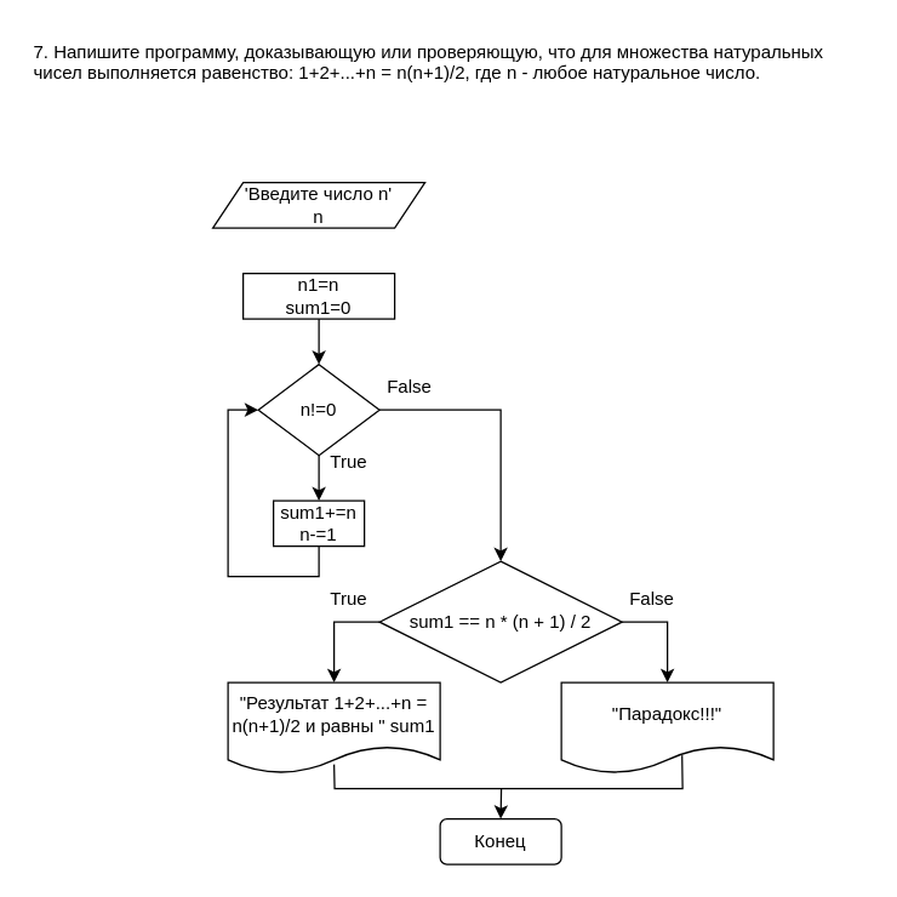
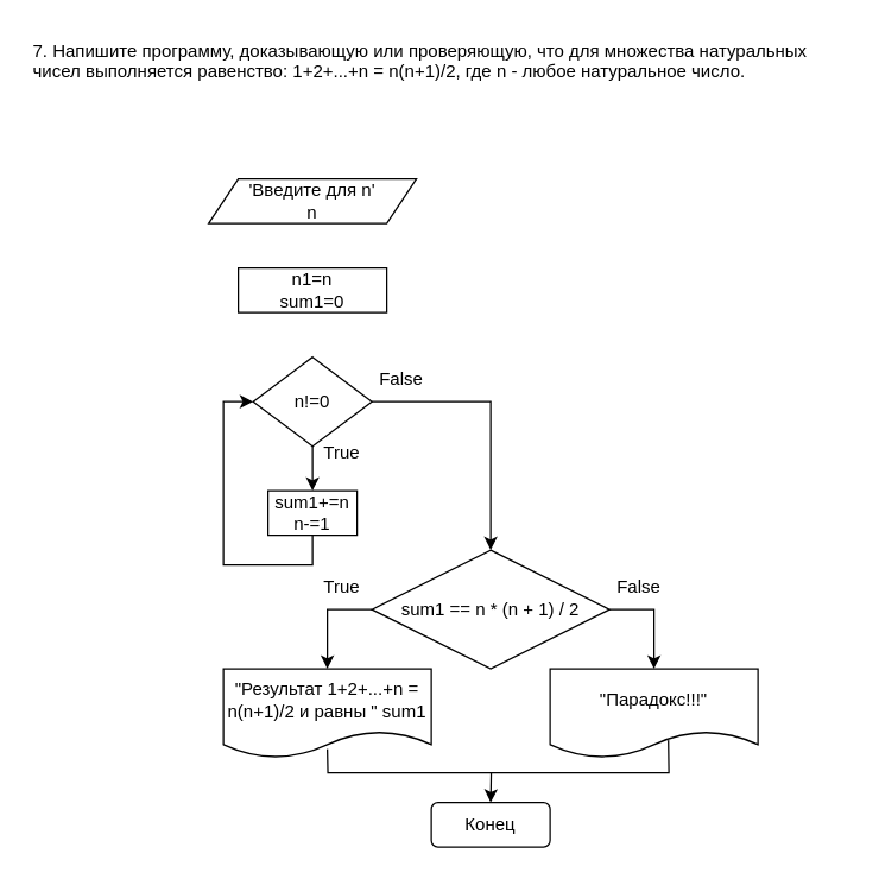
  <mxCell id="0" />
  <mxCell id="1" parent="0" />
  <mxCell id="2" value="n1=n&lt;br&gt;sum1=0" style="rounded=0;whiteSpace=wrap;html=1;" parent="1" vertex="1"><mxGeometry x="160" y="180" width="100" height="30" as="geometry" /></mxCell>
  <mxCell id="3" value="n!=0" style="rhombus;whiteSpace=wrap;html=1;" parent="1" vertex="1"><mxGeometry x="170" y="240" width="80" height="60" as="geometry" /></mxCell>
  <mxCell id="4" value="Конец" style="rounded=1;whiteSpace=wrap;html=1;" parent="1" vertex="1"><mxGeometry x="290" y="540" width="80" height="30" as="geometry" /></mxCell>
  <mxCell id="5" value="True" style="text;html=1;strokeColor=none;fillColor=none;align=center;verticalAlign=middle;whiteSpace=wrap;rounded=0;" parent="1" vertex="1"><mxGeometry x="200" y="290" width="60" height="30" as="geometry" /></mxCell>
  <mxCell id="6" value="False" style="text;html=1;strokeColor=none;fillColor=none;align=center;verticalAlign=middle;whiteSpace=wrap;rounded=0;" parent="1" vertex="1"><mxGeometry x="240" y="240" width="60" height="30" as="geometry" /></mxCell>
  <mxCell id="7" value="&quot;Результат 1+2+...+n = n(n+1)/2 и равны &quot; sum1" style="shape=document;whiteSpace=wrap;html=1;boundedLbl=1;" vertex="1" parent="1"><mxGeometry x="150" y="450" width="140" height="60" as="geometry" /></mxCell>
  <mxCell id="8" value="True" style="text;html=1;strokeColor=none;fillColor=none;align=center;verticalAlign=middle;whiteSpace=wrap;rounded=0;" vertex="1" parent="1"><mxGeometry x="200" y="380" width="60" height="30" as="geometry" /></mxCell>
  <mxCell id="9" value="False" style="text;html=1;strokeColor=none;fillColor=none;align=center;verticalAlign=middle;whiteSpace=wrap;rounded=0;" vertex="1" parent="1"><mxGeometry x="400" y="380" width="60" height="30" as="geometry" /></mxCell>
  <mxCell id="10" value="&quot;Парадокс!!!&quot;" style="shape=document;whiteSpace=wrap;html=1;boundedLbl=1;" vertex="1" parent="1"><mxGeometry x="370" y="450" width="140" height="60" as="geometry" /></mxCell>
- <mxCell id="11" value="" style="endArrow=classic;html=1;rounded=0;entryX=0.5;entryY=0;entryDx=0;entryDy=0;exitX=0.5;exitY=1;exitDx=0;exitDy=0;" edge="1" parent="1" source="2" target="3"><mxGeometry width="50" height="50" relative="1" as="geometry"><mxPoint x="210" y="260" as="sourcePoint" /><mxPoint x="70" y="250" as="targetPoint" /></mxGeometry></mxCell>
- <mxCell id="12" value="'Введите число n'&lt;br&gt;n" style="shape=parallelogram;perimeter=parallelogramPerimeter;whiteSpace=wrap;html=1;fixedSize=1;" vertex="1" parent="1"><mxGeometry x="140" y="120" width="140" height="30" as="geometry" /></mxCell>
+ <mxCell id="12" value="'Введите для n'&lt;br&gt;n" style="shape=parallelogram;perimeter=parallelogramPerimeter;whiteSpace=wrap;html=1;fixedSize=1;" vertex="1" parent="1"><mxGeometry x="140" y="120" width="140" height="30" as="geometry" /></mxCell>
  <mxCell id="13" value="sum1 == n * (n + 1) / 2" style="rhombus;whiteSpace=wrap;html=1;" vertex="1" parent="1"><mxGeometry x="250" y="370" width="160" height="80" as="geometry" /></mxCell>
  <mxCell id="14" value="" style="endArrow=classic;html=1;rounded=0;entryX=0.5;entryY=0;entryDx=0;entryDy=0;" edge="1" parent="1" target="4"><mxGeometry width="50" height="50" relative="1" as="geometry"><mxPoint x="220" y="504" as="sourcePoint" /><mxPoint x="440.35" y="520" as="targetPoint" /><Array as="points"><mxPoint x="220.35" y="520" /><mxPoint x="330.35" y="520" /></Array></mxGeometry></mxCell>
  <mxCell id="15" value="7. Напишите программу, доказывающую или проверяющую, что для множества натуральных чисел выполняется равенство: 1+2+...+n = n(n+1)/2, где n - любое натуральное число." style="text;whiteSpace=wrap;html=1;" vertex="1" parent="1"><mxGeometry x="20" y="20" width="550" height="60" as="geometry" /></mxCell>
  <mxCell id="16" value="sum1+=n&lt;br&gt;n-=1" style="rounded=0;whiteSpace=wrap;html=1;" vertex="1" parent="1"><mxGeometry x="180" y="330" width="60" height="30" as="geometry" /></mxCell>
  <mxCell id="17" value="" style="endArrow=classic;html=1;rounded=0;exitX=0.5;exitY=1;exitDx=0;exitDy=0;entryX=0.5;entryY=0;entryDx=0;entryDy=0;" edge="1" parent="1" source="3" target="16"><mxGeometry width="50" height="50" relative="1" as="geometry"><mxPoint x="110" y="400" as="sourcePoint" /><mxPoint x="210" y="330" as="targetPoint" /></mxGeometry></mxCell>
  <mxCell id="18" value="" style="endArrow=classic;html=1;rounded=0;exitX=0.5;exitY=1;exitDx=0;exitDy=0;entryX=0;entryY=0.5;entryDx=0;entryDy=0;" edge="1" parent="1" source="16" target="3"><mxGeometry width="50" height="50" relative="1" as="geometry"><mxPoint x="130" y="440" as="sourcePoint" /><mxPoint x="130" y="300" as="targetPoint" /><Array as="points"><mxPoint x="210" y="380" /><mxPoint x="150" y="380" /><mxPoint x="150" y="270" /></Array></mxGeometry></mxCell>
  <mxCell id="19" value="" style="endArrow=classic;html=1;rounded=0;entryX=0.5;entryY=0;entryDx=0;entryDy=0;" edge="1" parent="1" target="13"><mxGeometry width="50" height="50" relative="1" as="geometry"><mxPoint x="250" y="270" as="sourcePoint" /><mxPoint x="310" y="300" as="targetPoint" /><Array as="points"><mxPoint x="330" y="270" /></Array></mxGeometry></mxCell>
  <mxCell id="20" value="" style="endArrow=classic;html=1;rounded=0;exitX=0;exitY=0.5;exitDx=0;exitDy=0;entryX=0.5;entryY=0;entryDx=0;entryDy=0;" edge="1" parent="1" source="13" target="7"><mxGeometry width="50" height="50" relative="1" as="geometry"><mxPoint x="80" y="470" as="sourcePoint" /><mxPoint x="130" y="420" as="targetPoint" /><Array as="points"><mxPoint x="220" y="410" /></Array></mxGeometry></mxCell>
  <mxCell id="21" value="" style="endArrow=classic;html=1;rounded=0;exitX=1;exitY=0.5;exitDx=0;exitDy=0;entryX=0.5;entryY=0;entryDx=0;entryDy=0;" edge="1" parent="1" source="13" target="10"><mxGeometry width="50" height="50" relative="1" as="geometry"><mxPoint x="320" y="570" as="sourcePoint" /><mxPoint x="470" y="430" as="targetPoint" /><Array as="points"><mxPoint x="440" y="410" /></Array></mxGeometry></mxCell>
  <mxCell id="22" value="" style="endArrow=none;html=1;rounded=0;entryX=0.569;entryY=0.8;entryDx=0;entryDy=0;entryPerimeter=0;" edge="1" parent="1" target="10"><mxGeometry width="50" height="50" relative="1" as="geometry"><mxPoint x="330" y="520" as="sourcePoint" /><mxPoint x="450" y="520" as="targetPoint" /><Array as="points"><mxPoint x="450" y="520" /></Array></mxGeometry></mxCell>
